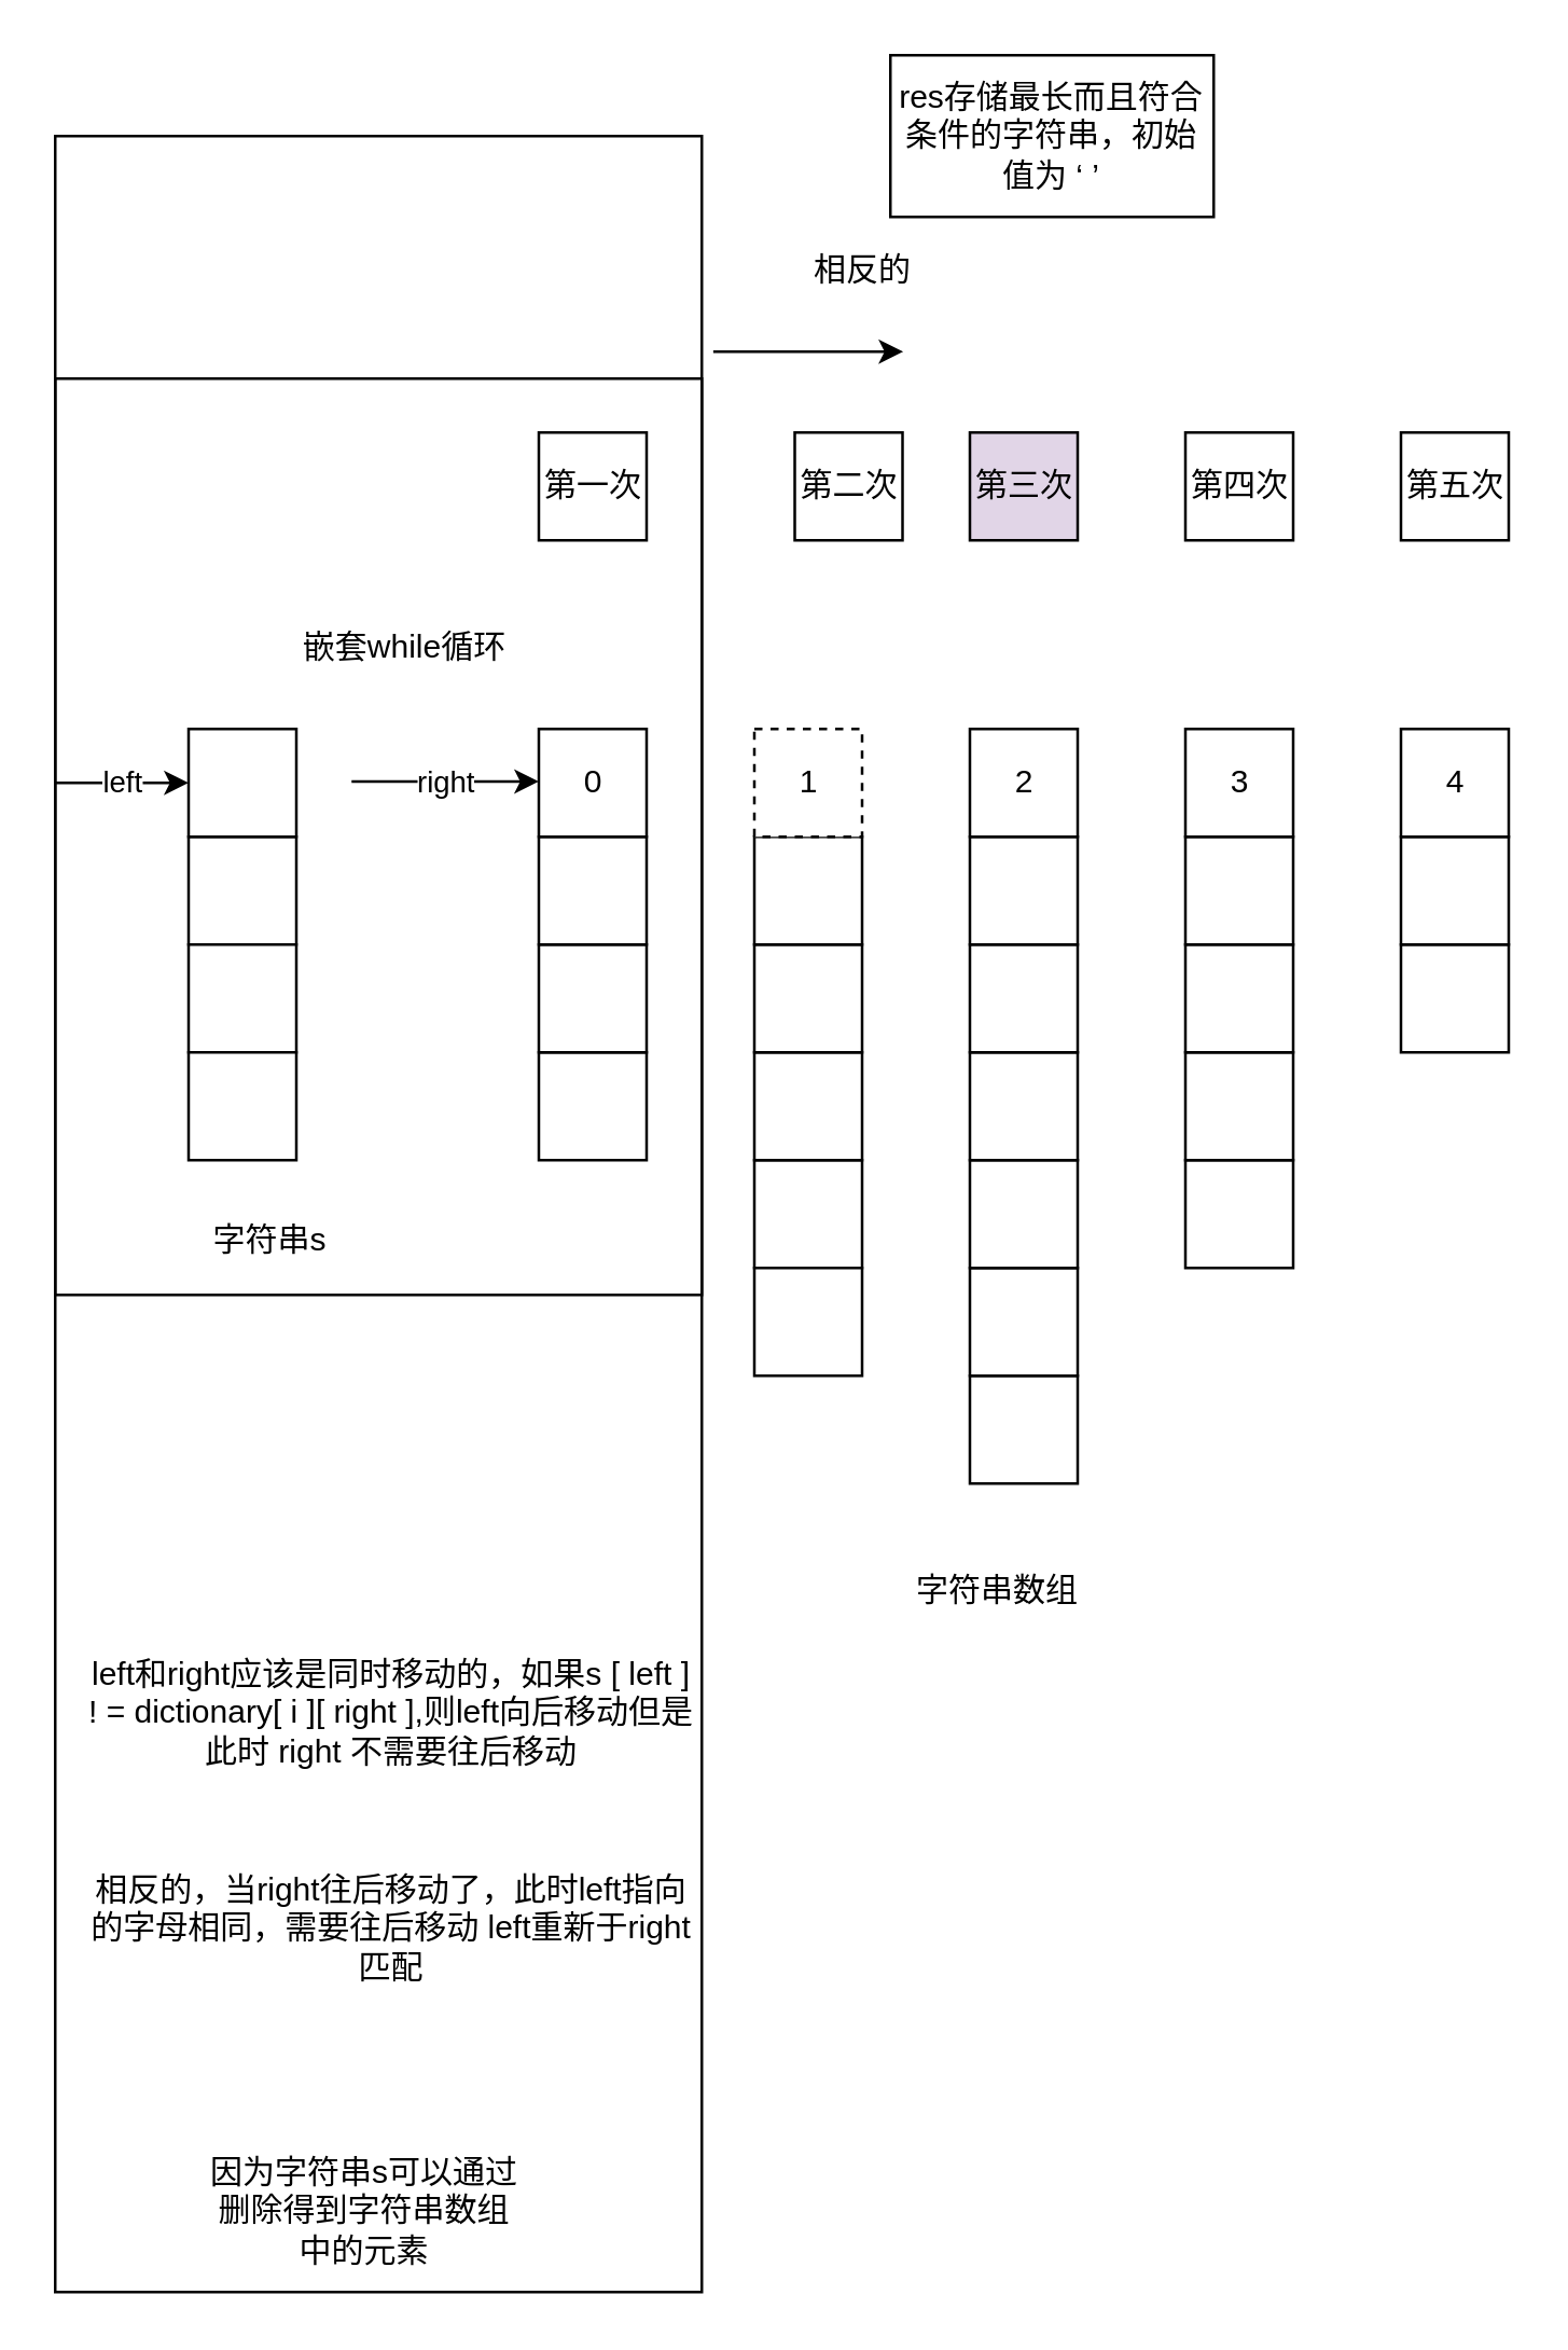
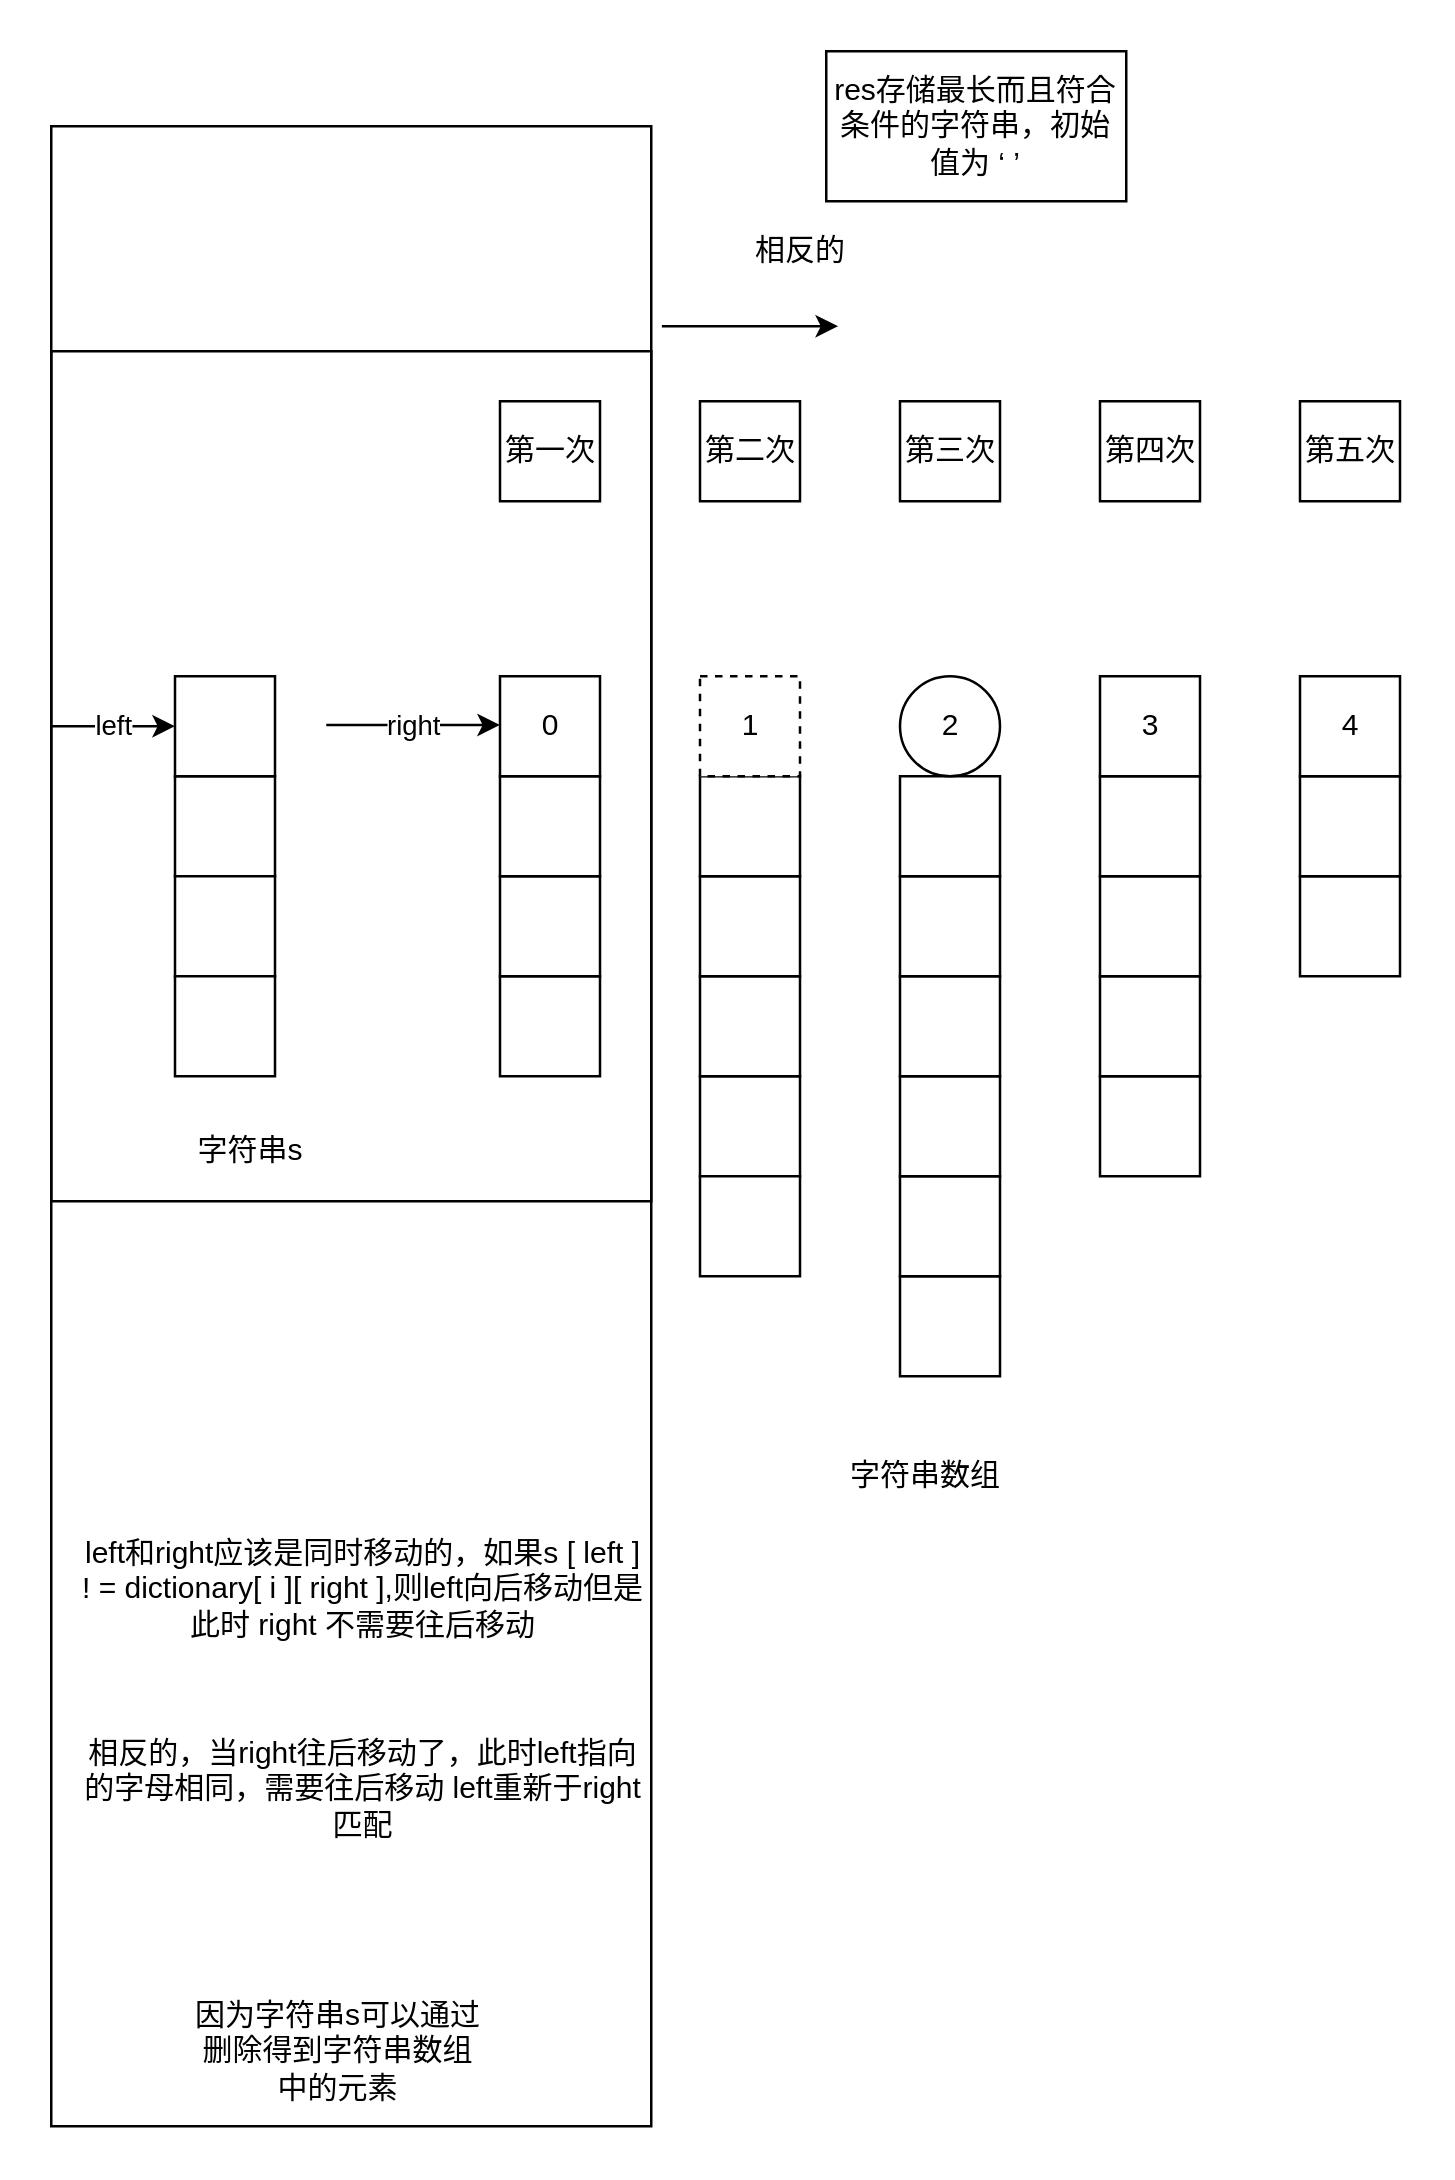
  <mxCell id="0" />
  <mxCell id="1" parent="0" />
  <mxCell id="2" value="" style="rounded=0;whiteSpace=wrap;html=1;" parent="1" vertex="1"><mxGeometry x="359.5" y="510" width="40" height="40" as="geometry" /></mxCell>
  <mxCell id="3" value="" style="rounded=0;whiteSpace=wrap;html=1;" parent="1" vertex="1"><mxGeometry x="279.5" y="430" width="40" height="40" as="geometry" /></mxCell>
  <mxCell id="4" value="" style="rounded=0;whiteSpace=wrap;html=1;" parent="1" vertex="1"><mxGeometry x="279.5" y="390" width="40" height="40" as="geometry" /></mxCell>
  <mxCell id="5" value="" style="rounded=0;whiteSpace=wrap;html=1;" parent="1" vertex="1"><mxGeometry x="279.5" y="350" width="40" height="40" as="geometry" /></mxCell>
  <mxCell id="6" value="" style="rounded=0;whiteSpace=wrap;html=1;" parent="1" vertex="1"><mxGeometry x="279.5" y="310" width="40" height="40" as="geometry" /></mxCell>
  <mxCell id="7" value="1" style="rounded=0;whiteSpace=wrap;html=1;dashed=1;" parent="1" vertex="1"><mxGeometry x="279.5" y="270" width="40" height="40" as="geometry" /></mxCell>
  <mxCell id="8" value="" style="rounded=0;whiteSpace=wrap;html=1;" parent="1" vertex="1"><mxGeometry x="199.5" y="390" width="40" height="40" as="geometry" /></mxCell>
  <mxCell id="9" value="" style="rounded=0;whiteSpace=wrap;html=1;" parent="1" vertex="1"><mxGeometry x="199.5" y="350" width="40" height="40" as="geometry" /></mxCell>
  <mxCell id="10" value="" style="rounded=0;whiteSpace=wrap;html=1;" parent="1" vertex="1"><mxGeometry x="199.5" y="310" width="40" height="40" as="geometry" /></mxCell>
  <mxCell id="11" value="0" style="rounded=0;whiteSpace=wrap;html=1;" parent="1" vertex="1"><mxGeometry x="199.5" y="270" width="40" height="40" as="geometry" /></mxCell>
  <mxCell id="12" value="" style="rounded=0;whiteSpace=wrap;html=1;" parent="1" vertex="1"><mxGeometry x="359.5" y="470" width="40" height="40" as="geometry" /></mxCell>
  <mxCell id="13" value="" style="rounded=0;whiteSpace=wrap;html=1;" parent="1" vertex="1"><mxGeometry x="359.5" y="430" width="40" height="40" as="geometry" /></mxCell>
  <mxCell id="14" value="" style="rounded=0;whiteSpace=wrap;html=1;" parent="1" vertex="1"><mxGeometry x="359.5" y="390" width="40" height="40" as="geometry" /></mxCell>
  <mxCell id="15" value="" style="rounded=0;whiteSpace=wrap;html=1;" parent="1" vertex="1"><mxGeometry x="359.5" y="350" width="40" height="40" as="geometry" /></mxCell>
  <mxCell id="16" value="" style="rounded=0;whiteSpace=wrap;html=1;" parent="1" vertex="1"><mxGeometry x="359.5" y="310" width="40" height="40" as="geometry" /></mxCell>
- <mxCell id="17" value="2" style="rounded=0;whiteSpace=wrap;html=1;" parent="1" vertex="1"><mxGeometry x="359.5" y="270" width="40" height="40" as="geometry" /></mxCell>
+ <mxCell id="17" value="2" style="ellipse;whiteSpace=wrap;html=1;" parent="1" vertex="1"><mxGeometry x="359.5" y="270" width="40" height="40" as="geometry" /></mxCell>
  <mxCell id="18" value="" style="rounded=0;whiteSpace=wrap;html=1;" parent="1" vertex="1"><mxGeometry x="279.5" y="470" width="40" height="40" as="geometry" /></mxCell>
  <mxCell id="19" value="" style="rounded=0;whiteSpace=wrap;html=1;" parent="1" vertex="1"><mxGeometry x="439.5" y="430" width="40" height="40" as="geometry" /></mxCell>
  <mxCell id="20" value="" style="rounded=0;whiteSpace=wrap;html=1;" parent="1" vertex="1"><mxGeometry x="439.5" y="390" width="40" height="40" as="geometry" /></mxCell>
  <mxCell id="21" value="" style="rounded=0;whiteSpace=wrap;html=1;" parent="1" vertex="1"><mxGeometry x="439.5" y="350" width="40" height="40" as="geometry" /></mxCell>
  <mxCell id="22" value="" style="rounded=0;whiteSpace=wrap;html=1;" parent="1" vertex="1"><mxGeometry x="439.5" y="310" width="40" height="40" as="geometry" /></mxCell>
  <mxCell id="23" value="3" style="rounded=0;whiteSpace=wrap;html=1;" parent="1" vertex="1"><mxGeometry x="439.5" y="270" width="40" height="40" as="geometry" /></mxCell>
  <mxCell id="24" value="" style="rounded=0;whiteSpace=wrap;html=1;" parent="1" vertex="1"><mxGeometry x="519.5" y="350" width="40" height="40" as="geometry" /></mxCell>
  <mxCell id="25" value="" style="rounded=0;whiteSpace=wrap;html=1;" parent="1" vertex="1"><mxGeometry x="519.5" y="310" width="40" height="40" as="geometry" /></mxCell>
  <mxCell id="26" value="4" style="rounded=0;whiteSpace=wrap;html=1;" parent="1" vertex="1"><mxGeometry x="519.5" y="270" width="40" height="40" as="geometry" /></mxCell>
  <mxCell id="27" value="left" style="endArrow=classic;html=1;" parent="1" edge="1"><mxGeometry width="50" height="50" relative="1" as="geometry"><mxPoint x="20" y="290" as="sourcePoint" /><mxPoint x="69.5" y="290" as="targetPoint" /></mxGeometry></mxCell>
  <mxCell id="28" value="right" style="endArrow=classic;html=1;" edge="1" parent="1"><mxGeometry width="50" height="50" relative="1" as="geometry"><mxPoint x="130" y="289.5" as="sourcePoint" /><mxPoint x="199.5" y="289.5" as="targetPoint" /><mxPoint as="offset" /></mxGeometry></mxCell>
  <mxCell id="29" value="字符串数组" style="rounded=1;whiteSpace=wrap;html=1;strokeColor=none;fillColor=none;" vertex="1" parent="1"><mxGeometry x="309.5" y="560" width="120" height="60" as="geometry" /></mxCell>
  <mxCell id="30" value="字符串s&lt;br&gt;" style="rounded=1;whiteSpace=wrap;html=1;strokeColor=none;fillColor=none;" vertex="1" parent="1"><mxGeometry x="39.5" y="430" width="120" height="60" as="geometry" /></mxCell>
  <mxCell id="31" value="第一次" style="rounded=0;whiteSpace=wrap;html=1;strokeColor=default;fillColor=none;" vertex="1" parent="1"><mxGeometry x="199.5" y="160" width="40" height="40" as="geometry" /></mxCell>
- <mxCell id="32" value="第二次" style="rounded=0;whiteSpace=wrap;html=1;" vertex="1" parent="1"><mxGeometry x="294.5" y="160" width="40" height="40" as="geometry" /></mxCell>
+ <mxCell id="32" value="第二次" style="rounded=0;whiteSpace=wrap;html=1;" vertex="1" parent="1"><mxGeometry x="279.5" y="160" width="40" height="40" as="geometry" /></mxCell>
  <mxCell id="33" value="第五次" style="rounded=0;whiteSpace=wrap;html=1;" vertex="1" parent="1"><mxGeometry x="519.5" y="160" width="40" height="40" as="geometry" /></mxCell>
  <mxCell id="34" value="第四次" style="rounded=0;whiteSpace=wrap;html=1;" vertex="1" parent="1"><mxGeometry x="439.5" y="160" width="40" height="40" as="geometry" /></mxCell>
- <mxCell id="35" value="第三次" style="rounded=0;whiteSpace=wrap;html=1;fillColor=#e1d5e7;" vertex="1" parent="1"><mxGeometry x="359.5" y="160" width="40" height="40" as="geometry" /></mxCell>
+ <mxCell id="35" value="第三次" style="rounded=0;whiteSpace=wrap;html=1;" vertex="1" parent="1"><mxGeometry x="359.5" y="160" width="40" height="40" as="geometry" /></mxCell>
  <mxCell id="36" value="相反的" style="rounded=1;whiteSpace=wrap;html=1;strokeColor=none;fillColor=none;" vertex="1" parent="1"><mxGeometry x="260" y="70" width="120" height="60" as="geometry" /></mxCell>
  <mxCell id="37" value="" style="rounded=0;whiteSpace=wrap;html=1;strokeColor=default;fillColor=none;" vertex="1" parent="1"><mxGeometry x="20" y="50" width="240" height="800" as="geometry" /></mxCell>
  <mxCell id="38" value="" style="rounded=0;whiteSpace=wrap;html=1;" vertex="1" parent="1"><mxGeometry x="69.5" y="310" width="40" height="40" as="geometry" /></mxCell>
  <mxCell id="39" value="" style="rounded=0;whiteSpace=wrap;html=1;" vertex="1" parent="1"><mxGeometry x="69.5" y="350" width="40" height="40" as="geometry" /></mxCell>
  <mxCell id="40" value="" style="rounded=0;whiteSpace=wrap;html=1;" vertex="1" parent="1"><mxGeometry x="69.5" y="270" width="40" height="40" as="geometry" /></mxCell>
  <mxCell id="41" value="" style="rounded=0;whiteSpace=wrap;html=1;" vertex="1" parent="1"><mxGeometry x="69.5" y="390" width="40" height="40" as="geometry" /></mxCell>
  <mxCell id="42" value="while循环结束条件：right=len，超出边界，left超出边界，如果是right超出边界，则需要更新全局变量" style="rounded=0;whiteSpace=wrap;html=1;strokeColor=none;fillColor=none;fontColor=#ffffff;" vertex="1" parent="1"><mxGeometry x="30" y="490" width="210" height="90" as="geometry" /></mxCell>
  <mxCell id="43" value="" style="endArrow=classic;html=1;" edge="1" parent="1"><mxGeometry width="50" height="50" relative="1" as="geometry"><mxPoint x="264.25" y="130" as="sourcePoint" /><mxPoint x="334.75" y="130" as="targetPoint" /></mxGeometry></mxCell>
  <mxCell id="44" value="因为字符串s可以通过删除得到字符串数组中的元素" style="rounded=0;whiteSpace=wrap;html=1;strokeColor=none;fillColor=none;" vertex="1" parent="1"><mxGeometry x="75" y="790" width="120" height="60" as="geometry" /></mxCell>
  <mxCell id="45" value="" style="rounded=0;whiteSpace=wrap;html=1;strokeColor=default;fillColor=none;" vertex="1" parent="1"><mxGeometry x="20" y="140" width="240" height="340" as="geometry" /></mxCell>
- <mxCell id="46" value="嵌套while循环" style="rounded=0;whiteSpace=wrap;html=1;strokeColor=none;fillColor=none;" vertex="1" parent="1"><mxGeometry x="90" y="210" width="120" height="60" as="geometry" /></mxCell>
  <mxCell id="47" value="left和right应该是同时移动的，如果s [ left ] ! = dictionary[ i ][ right ],则left向后移动但是此时 right 不需要往后移动&lt;br&gt;" style="rounded=0;whiteSpace=wrap;html=1;strokeColor=none;fillColor=none;" vertex="1" parent="1"><mxGeometry x="30" y="610" width="230" height="50" as="geometry" /></mxCell>
  <mxCell id="48" value="res存储最长而且符合条件的字符串，初始值为 ‘ ’" style="rounded=0;whiteSpace=wrap;html=1;strokeColor=default;fillColor=none;" vertex="1" parent="1"><mxGeometry x="330" y="20" width="120" height="60" as="geometry" /></mxCell>
  <mxCell id="49" value="相反的，当right往后移动了，此时left指向的字母相同，需要往后移动 left重新于right匹配" style="rounded=0;whiteSpace=wrap;html=1;strokeColor=none;fillColor=none;" vertex="1" parent="1"><mxGeometry x="30" y="690" width="230" height="50" as="geometry" /></mxCell>
